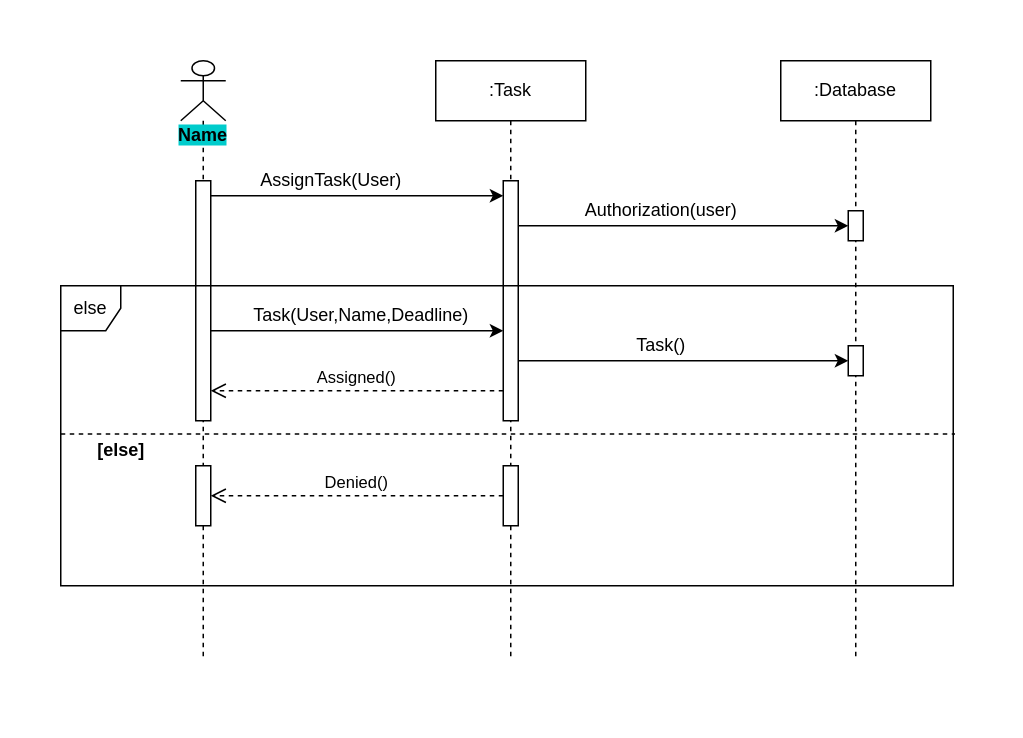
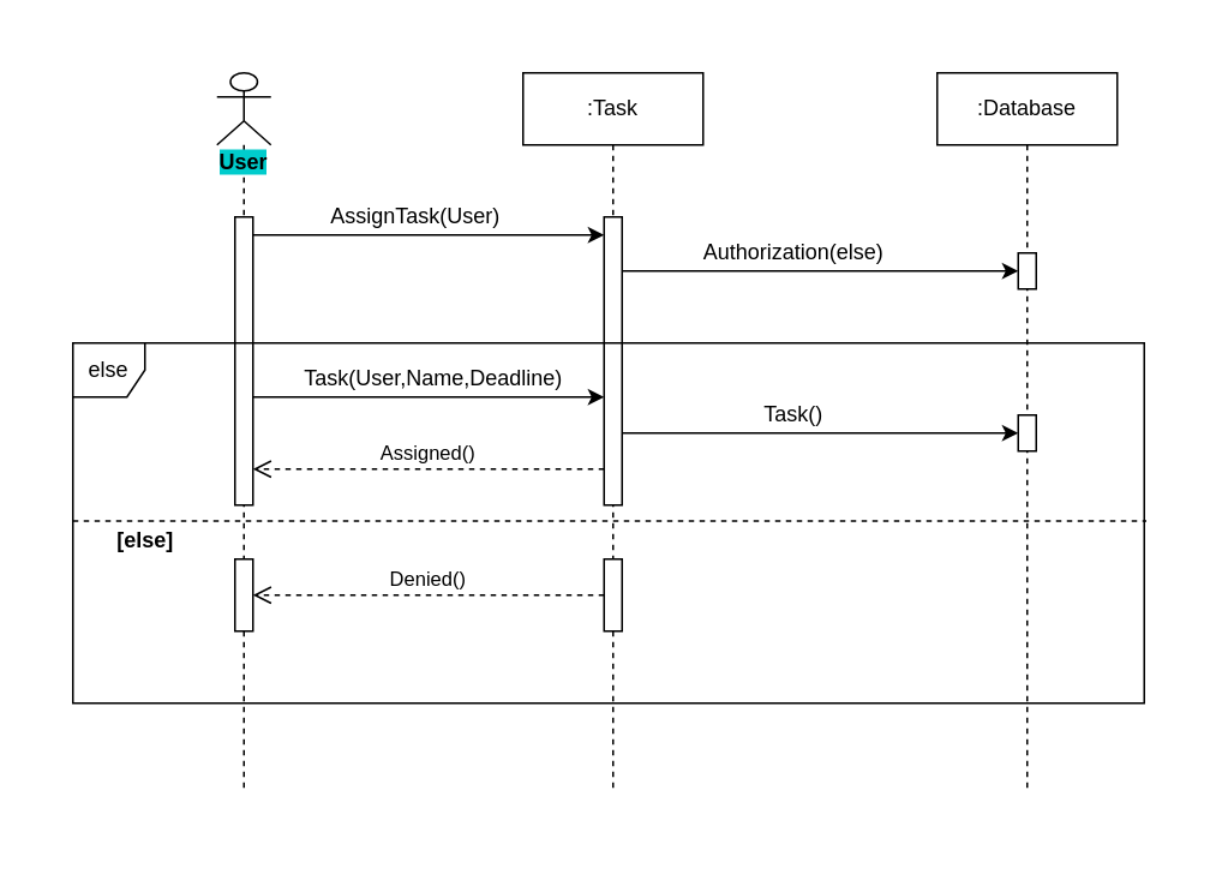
  <mxCell id="0" />
  <mxCell id="1" parent="0" />
  <mxCell id="2" value="" style="rounded=0;whiteSpace=wrap;html=1;strokeColor=none;" vertex="1" parent="1"><mxGeometry x="20" y="20" width="640" height="450" as="geometry" /></mxCell>
- <mxCell id="3" value="&lt;b style=&quot;background-color: rgb(0 , 204 , 204)&quot;&gt;Name&lt;/b&gt;" style="shape=umlLifeline;participant=umlActor;perimeter=lifelinePerimeter;whiteSpace=wrap;html=1;container=1;collapsible=0;recursiveResize=0;verticalAlign=top;spacingTop=36;outlineConnect=0;" vertex="1" parent="1"><mxGeometry x="120" y="40" width="30" height="400" as="geometry" /></mxCell>
+ <mxCell id="3" value="&lt;b style=&quot;background-color: rgb(0 , 204 , 204)&quot;&gt;User&lt;/b&gt;" style="shape=umlLifeline;participant=umlActor;perimeter=lifelinePerimeter;whiteSpace=wrap;html=1;container=1;collapsible=0;recursiveResize=0;verticalAlign=top;spacingTop=36;outlineConnect=0;" vertex="1" parent="1"><mxGeometry x="120" y="40" width="30" height="400" as="geometry" /></mxCell>
  <mxCell id="4" value="" style="html=1;points=[];perimeter=orthogonalPerimeter;" vertex="1" parent="3"><mxGeometry x="10" y="270" width="10" height="40" as="geometry" /></mxCell>
  <mxCell id="5" value=":Task" style="shape=umlLifeline;perimeter=lifelinePerimeter;whiteSpace=wrap;html=1;container=1;collapsible=0;recursiveResize=0;outlineConnect=0;" vertex="1" parent="1"><mxGeometry x="290" y="40" width="100" height="400" as="geometry" /></mxCell>
  <mxCell id="6" value="" style="html=1;points=[];perimeter=orthogonalPerimeter;" vertex="1" parent="5"><mxGeometry x="45" y="80" width="10" height="160" as="geometry" /></mxCell>
  <mxCell id="7" value="" style="html=1;points=[];perimeter=orthogonalPerimeter;" vertex="1" parent="5"><mxGeometry x="45" y="270" width="10" height="40" as="geometry" /></mxCell>
  <mxCell id="8" value=":Database" style="shape=umlLifeline;perimeter=lifelinePerimeter;whiteSpace=wrap;html=1;container=1;collapsible=0;recursiveResize=0;outlineConnect=0;" vertex="1" parent="1"><mxGeometry x="520" y="40" width="100" height="400" as="geometry" /></mxCell>
  <mxCell id="9" value="" style="html=1;points=[];perimeter=orthogonalPerimeter;" vertex="1" parent="8"><mxGeometry x="45" y="100" width="10" height="20" as="geometry" /></mxCell>
  <mxCell id="10" value="" style="html=1;points=[];perimeter=orthogonalPerimeter;" vertex="1" parent="8"><mxGeometry x="45" y="190" width="10" height="20" as="geometry" /></mxCell>
  <mxCell id="11" value="" style="endArrow=classic;html=1;" edge="1" parent="1" source="12" target="6"><mxGeometry width="50" height="50" relative="1" as="geometry"><mxPoint x="-20" y="350" as="sourcePoint" /><mxPoint x="30" y="300" as="targetPoint" /><Array as="points"><mxPoint x="240" y="130" /></Array></mxGeometry></mxCell>
  <mxCell id="12" value="" style="html=1;points=[];perimeter=orthogonalPerimeter;" vertex="1" parent="1"><mxGeometry x="130" y="120" width="10" height="160" as="geometry" /></mxCell>
- <mxCell id="13" value="AssignTask(User)" style="text;html=1;align=center;verticalAlign=middle;resizable=0;points=[];autosize=1;" vertex="1" parent="1"><mxGeometry x="165" y="110" width="110" height="20" as="geometry" /></mxCell>
+ <mxCell id="13" value="AssignTask(User)" style="text;html=1;align=center;verticalAlign=middle;resizable=0;points=[];autosize=1;" vertex="1" parent="1"><mxGeometry x="175" y="110" width="110" height="20" as="geometry" /></mxCell>
  <mxCell id="14" value="" style="endArrow=classic;html=1;" edge="1" parent="1" source="6" target="9"><mxGeometry width="50" height="50" relative="1" as="geometry"><mxPoint x="355" y="150" as="sourcePoint" /><mxPoint x="550" y="150" as="targetPoint" /><Array as="points"><mxPoint x="455" y="150" /></Array></mxGeometry></mxCell>
- <mxCell id="15" value="Authorization(user)" style="text;html=1;align=center;verticalAlign=middle;resizable=0;points=[];autosize=1;" vertex="1" parent="1"><mxGeometry x="380" y="130" width="120" height="20" as="geometry" /></mxCell>
+ <mxCell id="15" value="Authorization(else)" style="text;html=1;align=center;verticalAlign=middle;resizable=0;points=[];autosize=1;" vertex="1" parent="1"><mxGeometry x="380" y="130" width="120" height="20" as="geometry" /></mxCell>
  <mxCell id="16" value="" style="endArrow=none;dashed=1;html=1;exitX=0;exitY=0.494;exitDx=0;exitDy=0;exitPerimeter=0;entryX=1.002;entryY=0.494;entryDx=0;entryDy=0;entryPerimeter=0;" edge="1" parent="1" source="23" target="23"><mxGeometry width="50" height="50" relative="1" as="geometry"><mxPoint x="740" y="400" as="sourcePoint" /><mxPoint x="790" y="350" as="targetPoint" /></mxGeometry></mxCell>
  <mxCell id="17" value="" style="endArrow=classic;html=1;" edge="1" parent="1" source="12" target="6"><mxGeometry width="50" height="50" relative="1" as="geometry"><mxPoint x="150" y="210" as="sourcePoint" /><mxPoint x="335" y="210" as="targetPoint" /><Array as="points"><mxPoint x="240" y="220" /></Array></mxGeometry></mxCell>
  <mxCell id="18" value="Task(User,Name,Deadline)" style="text;html=1;align=center;verticalAlign=middle;resizable=0;points=[];autosize=1;" vertex="1" parent="1"><mxGeometry x="160" y="200" width="160" height="20" as="geometry" /></mxCell>
  <mxCell id="19" value="" style="endArrow=classic;html=1;" edge="1" parent="1" source="6" target="10"><mxGeometry width="50" height="50" relative="1" as="geometry"><mxPoint x="360" y="240" as="sourcePoint" /><mxPoint x="545" y="240" as="targetPoint" /><Array as="points"><mxPoint x="450" y="240" /></Array></mxGeometry></mxCell>
  <mxCell id="20" value="Task()" style="text;html=1;align=center;verticalAlign=middle;resizable=0;points=[];autosize=1;" vertex="1" parent="1"><mxGeometry x="415" y="220" width="50" height="20" as="geometry" /></mxCell>
  <mxCell id="21" value="Assigned()" style="html=1;verticalAlign=bottom;endArrow=open;dashed=1;endSize=8;" edge="1" parent="1" source="6" target="12"><mxGeometry relative="1" as="geometry"><mxPoint x="330" y="270" as="sourcePoint" /><mxPoint x="250" y="270" as="targetPoint" /><Array as="points"><mxPoint x="230" y="260" /></Array></mxGeometry></mxCell>
  <mxCell id="22" value="Denied()" style="html=1;verticalAlign=bottom;endArrow=open;dashed=1;endSize=8;" edge="1" parent="1" source="7" target="4"><mxGeometry relative="1" as="geometry"><mxPoint x="285" y="330" as="sourcePoint" /><mxPoint x="205" y="330" as="targetPoint" /><Array as="points"><mxPoint x="230" y="330" /></Array></mxGeometry></mxCell>
  <mxCell id="23" value="else" style="shape=umlFrame;whiteSpace=wrap;html=1;width=40;height=30;" vertex="1" parent="1"><mxGeometry x="40" y="190" width="595" height="200" as="geometry" /></mxCell>
  <mxCell id="24" value="&lt;b&gt;[else]&lt;/b&gt;" style="text;html=1;align=center;verticalAlign=middle;resizable=0;points=[];autosize=1;" vertex="1" parent="1"><mxGeometry x="55" y="290" width="50" height="20" as="geometry" /></mxCell>
